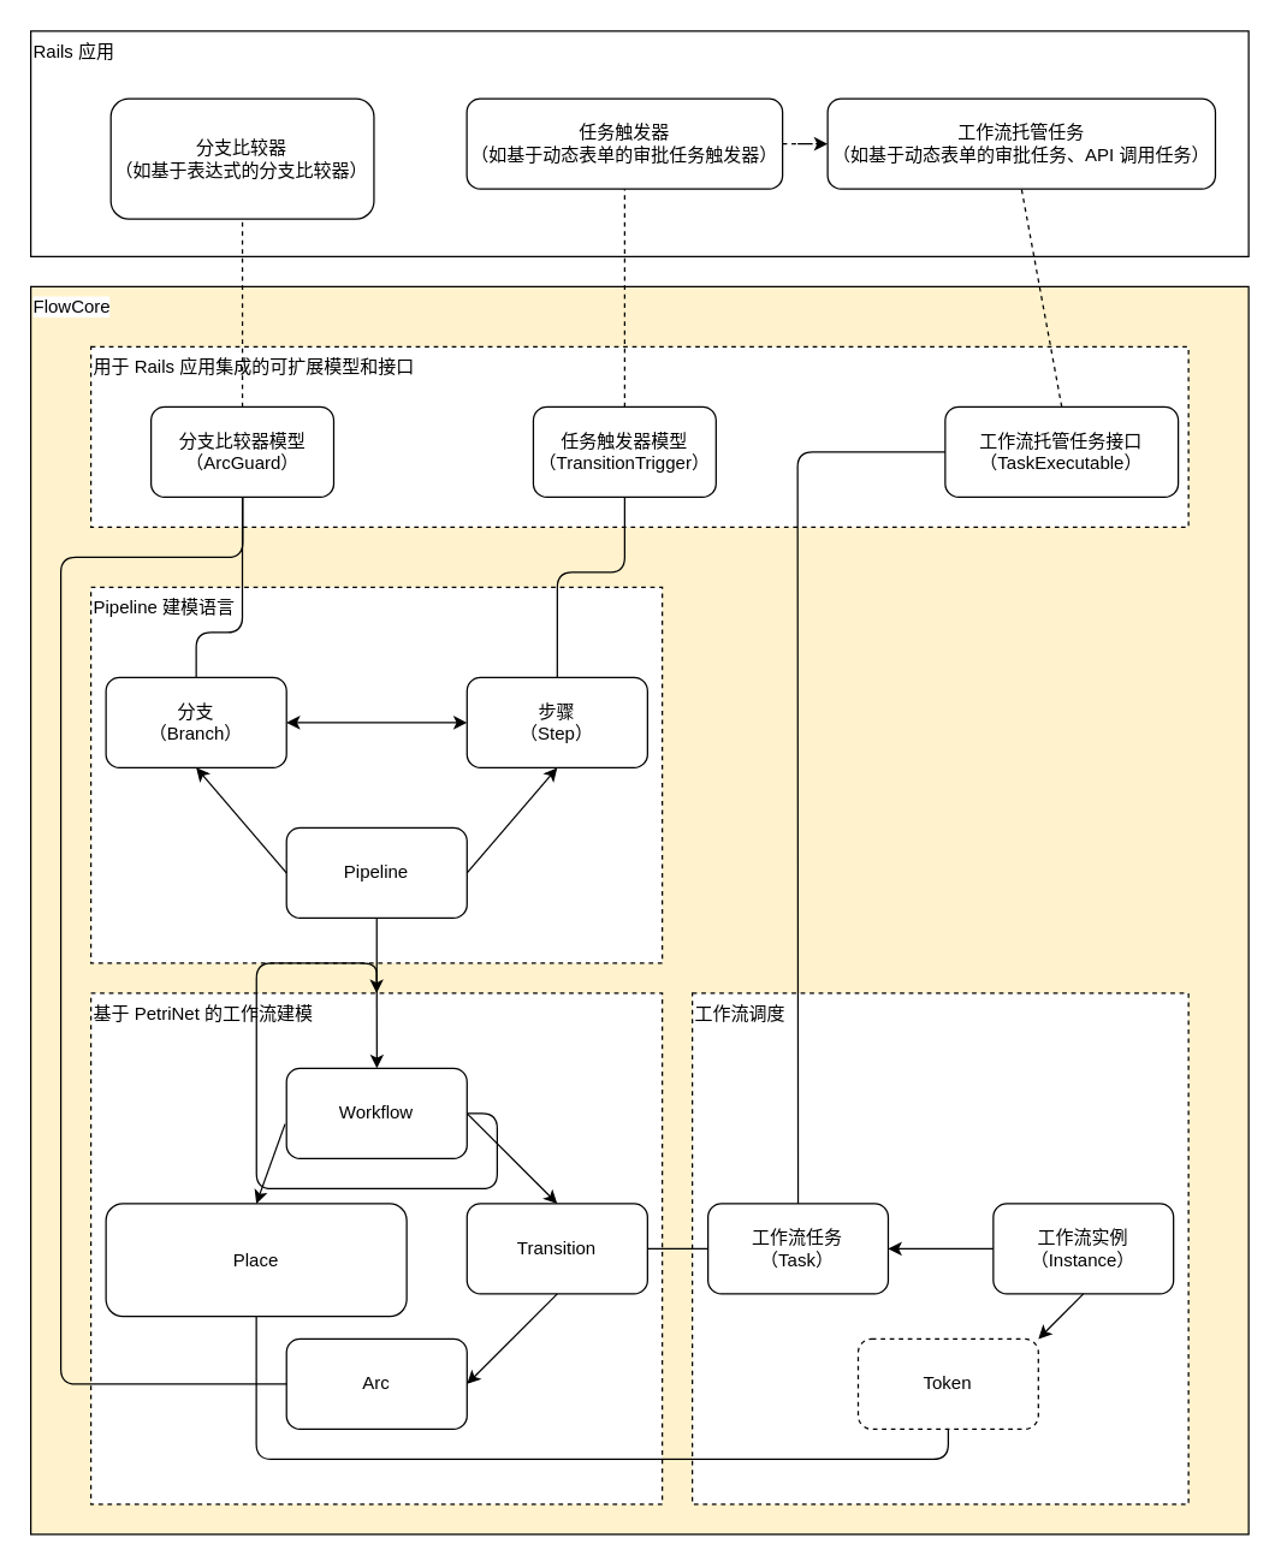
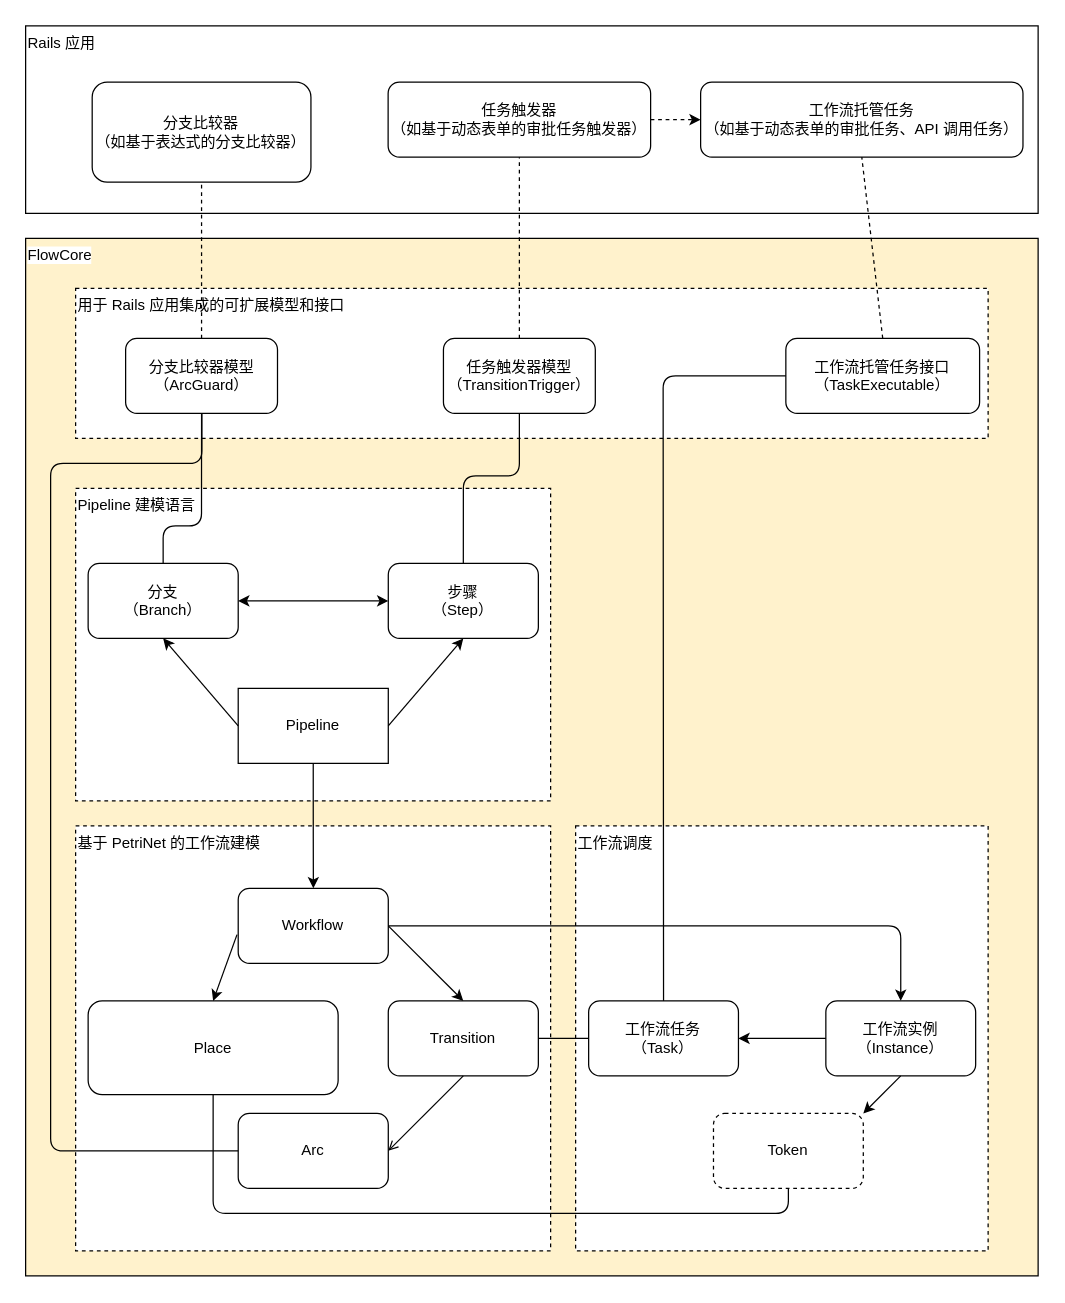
  <mxCell id="0" />
  <mxCell id="1" parent="0" />
  <mxCell id="2" value="FlowCore" style="rounded=0;whiteSpace=wrap;html=1;labelBackgroundColor=#ffffff;align=left;verticalAlign=top;fillColor=#fff2cc;" parent="1" vertex="1"><mxGeometry x="20" y="190" width="810" height="830" as="geometry" /></mxCell>
  <mxCell id="3" style="edgeStyle=orthogonalEdgeStyle;rounded=0;orthogonalLoop=1;jettySize=auto;html=1;exitX=0.5;exitY=1;exitDx=0;exitDy=0;" parent="1" edge="1"><mxGeometry relative="1" as="geometry"><mxPoint x="425" y="130" as="sourcePoint" /><mxPoint x="425" y="130" as="targetPoint" /></mxGeometry></mxCell>
  <mxCell id="4" style="edgeStyle=orthogonalEdgeStyle;rounded=0;orthogonalLoop=1;jettySize=auto;html=1;exitX=0;exitY=0.5;exitDx=0;exitDy=0;entryX=0;entryY=0.5;entryDx=0;entryDy=0;strokeColor=none;" parent="1" source="18" target="44" edge="1"><mxGeometry relative="1" as="geometry"><Array as="points"><mxPoint x="45.312" y="600" /><mxPoint x="45.312" y="270" /></Array></mxGeometry></mxCell>
  <mxCell id="5" style="edgeStyle=orthogonalEdgeStyle;rounded=0;orthogonalLoop=1;jettySize=auto;html=1;exitX=0.5;exitY=1;exitDx=0;exitDy=0;" parent="1" source="2" target="2" edge="1"><mxGeometry relative="1" as="geometry" /></mxCell>
  <mxCell id="6" value="" style="group" parent="1" vertex="1" connectable="0"><mxGeometry x="20" y="20" width="810" height="150" as="geometry" /></mxCell>
  <mxCell id="7" value="Rails 应用" style="rounded=0;whiteSpace=wrap;html=1;labelBackgroundColor=#ffffff;align=left;verticalAlign=top;" parent="6" vertex="1"><mxGeometry width="810" height="150" as="geometry" /></mxCell>
  <mxCell id="8" value="分支比较器&lt;br&gt;（如基于表达式的分支比较器）" style="rounded=1;whiteSpace=wrap;html=1;labelBackgroundColor=#ffffff;align=center;" parent="6" vertex="1"><mxGeometry x="53.25" y="45" width="175" height="80" as="geometry" /></mxCell>
  <mxCell id="9" value="任务触发器&lt;br&gt;（如基于动态表单的审批任务触发器）" style="rounded=1;whiteSpace=wrap;html=1;labelBackgroundColor=#ffffff;align=center;" parent="6" vertex="1"><mxGeometry x="290" y="45" width="210" height="60" as="geometry" /></mxCell>
- <mxCell id="10" value="工作流托管任务&lt;br&gt;（如基于动态表单的审批任务、API 调用任务）" style="rounded=1;whiteSpace=wrap;html=1;labelBackgroundColor=#ffffff;align=center;" parent="6" vertex="1"><mxGeometry x="530" y="45" width="257.88" height="60" as="geometry" /></mxCell>
+ <mxCell id="10" value="工作流托管任务&lt;br&gt;（如基于动态表单的审批任务、API 调用任务）" style="rounded=1;whiteSpace=wrap;html=1;labelBackgroundColor=#ffffff;align=center;" parent="6" vertex="1"><mxGeometry x="540" y="45" width="257.88" height="60" as="geometry" /></mxCell>
  <mxCell id="11" style="edgeStyle=orthogonalEdgeStyle;rounded=0;orthogonalLoop=1;jettySize=auto;html=1;exitX=1;exitY=0.5;exitDx=0;exitDy=0;dashed=1;" parent="6" source="9" target="10" edge="1"><mxGeometry relative="1" as="geometry" /></mxCell>
  <mxCell id="12" style="edgeStyle=none;rounded=0;orthogonalLoop=1;jettySize=auto;html=1;exitX=0.5;exitY=1;exitDx=0;exitDy=0;" parent="1" source="16" edge="1"><mxGeometry relative="1" as="geometry"><mxPoint x="180.066" y="920" as="targetPoint" /></mxGeometry></mxCell>
  <mxCell id="13" value="" style="group" vertex="1" connectable="0" parent="1"><mxGeometry x="60" y="660" width="380" height="340" as="geometry" /></mxCell>
  <mxCell id="14" value="基于 PetriNet 的工作流建模" style="rounded=0;whiteSpace=wrap;html=1;dashed=1;labelBackgroundColor=#ffffff;align=left;verticalAlign=top;" parent="13" vertex="1"><mxGeometry width="380" height="340" as="geometry" /></mxCell>
  <mxCell id="15" value="Workflow" style="rounded=1;whiteSpace=wrap;html=1;" parent="13" vertex="1"><mxGeometry x="130.066" y="50" width="120.057" height="60" as="geometry" /></mxCell>
  <mxCell id="16" value="Place" style="rounded=1;whiteSpace=wrap;html=1;" parent="13" vertex="1"><mxGeometry x="10.009" y="140" width="200" height="75" as="geometry" /></mxCell>
  <mxCell id="17" value="Transition" style="rounded=1;whiteSpace=wrap;html=1;" parent="13" vertex="1"><mxGeometry x="250.123" y="140" width="120.057" height="60" as="geometry" /></mxCell>
  <mxCell id="18" value="Arc" style="rounded=1;whiteSpace=wrap;html=1;" parent="13" vertex="1"><mxGeometry x="130.066" y="230" width="120.057" height="60" as="geometry" /></mxCell>
  <mxCell id="19" style="rounded=0;orthogonalLoop=1;jettySize=auto;html=1;exitX=-0.008;exitY=0.617;exitDx=0;exitDy=0;entryX=0.5;entryY=0;entryDx=0;entryDy=0;exitPerimeter=0;" parent="13" source="15" target="16" edge="1"><mxGeometry relative="1" as="geometry" /></mxCell>
  <mxCell id="20" style="edgeStyle=none;rounded=0;orthogonalLoop=1;jettySize=auto;html=1;exitX=1;exitY=0.5;exitDx=0;exitDy=0;entryX=0.5;entryY=0;entryDx=0;entryDy=0;" parent="13" source="15" target="17" edge="1"><mxGeometry relative="1" as="geometry" /></mxCell>
- <mxCell id="21" style="edgeStyle=none;rounded=0;orthogonalLoop=1;jettySize=auto;html=1;exitX=0.5;exitY=1;exitDx=0;exitDy=0;entryX=1;entryY=0.5;entryDx=0;entryDy=0;" parent="13" source="17" target="18" edge="1"><mxGeometry relative="1" as="geometry" /></mxCell>
+ <mxCell id="21" style="edgeStyle=none;rounded=0;orthogonalLoop=1;jettySize=auto;html=1;exitX=0.5;exitY=1;exitDx=0;exitDy=0;entryX=1;entryY=0.5;entryDx=0;entryDy=0;endArrow=open;" parent="13" source="17" target="18" edge="1"><mxGeometry relative="1" as="geometry" /></mxCell>
  <mxCell id="22" value="" style="group" vertex="1" connectable="0" parent="1"><mxGeometry x="60" y="390" width="380" height="250" as="geometry" /></mxCell>
  <mxCell id="23" value="Pipeline 建模语言" style="rounded=0;whiteSpace=wrap;html=1;dashed=1;align=left;verticalAlign=top;" parent="22" vertex="1"><mxGeometry width="380" height="250" as="geometry" /></mxCell>
- <mxCell id="24" value="Pipeline" style="rounded=1;whiteSpace=wrap;html=1;" parent="22" vertex="1"><mxGeometry x="130.066" y="160" width="120.057" height="60" as="geometry" /></mxCell>
+ <mxCell id="24" value="Pipeline" style="whiteSpace=wrap;html=1;rounded=0;" parent="22" vertex="1"><mxGeometry x="130.066" y="160" width="120.057" height="60" as="geometry" /></mxCell>
  <mxCell id="25" value="步骤&lt;br&gt;（Step）" style="rounded=1;whiteSpace=wrap;html=1;" parent="22" vertex="1"><mxGeometry x="250.127" y="60" width="120.057" height="60" as="geometry" /></mxCell>
  <mxCell id="26" value="分支&lt;br&gt;（Branch）" style="rounded=1;whiteSpace=wrap;html=1;" parent="22" vertex="1"><mxGeometry x="10.006" y="60" width="120.057" height="60" as="geometry" /></mxCell>
  <mxCell id="27" style="edgeStyle=none;rounded=1;orthogonalLoop=1;jettySize=auto;html=1;exitX=1;exitY=0.5;exitDx=0;exitDy=0;entryX=0.5;entryY=1;entryDx=0;entryDy=0;endArrow=classic;endFill=1;startArrow=none;startFill=0;" parent="22" source="24" target="25" edge="1"><mxGeometry relative="1" as="geometry" /></mxCell>
  <mxCell id="28" style="edgeStyle=none;rounded=1;orthogonalLoop=1;jettySize=auto;html=1;exitX=0;exitY=0.5;exitDx=0;exitDy=0;entryX=0.5;entryY=1;entryDx=0;entryDy=0;endArrow=classic;endFill=1;" parent="22" source="24" target="26" edge="1"><mxGeometry relative="1" as="geometry" /></mxCell>
  <mxCell id="29" style="edgeStyle=none;rounded=1;orthogonalLoop=1;jettySize=auto;html=1;entryX=0;entryY=0.5;entryDx=0;entryDy=0;endArrow=classic;endFill=1;startArrow=classic;startFill=1;exitX=1;exitY=0.5;exitDx=0;exitDy=0;" parent="22" source="26" target="25" edge="1"><mxGeometry relative="1" as="geometry"><mxPoint x="220" y="70" as="sourcePoint" /></mxGeometry></mxCell>
  <mxCell id="30" value="" style="group" vertex="1" connectable="0" parent="1"><mxGeometry x="460" y="660" width="330" height="340" as="geometry" /></mxCell>
  <mxCell id="31" value="工作流调度" style="rounded=0;whiteSpace=wrap;html=1;dashed=1;labelBackgroundColor=#ffffff;align=left;verticalAlign=top;" parent="30" vertex="1"><mxGeometry width="330" height="340" as="geometry" /></mxCell>
  <mxCell id="32" value="工作流任务&lt;br&gt;（Task）" style="rounded=1;whiteSpace=wrap;html=1;" parent="30" vertex="1"><mxGeometry x="10.415" y="140" width="119.849" height="60" as="geometry" /></mxCell>
  <mxCell id="33" value="工作流实例&lt;br&gt;（Instance）" style="rounded=1;whiteSpace=wrap;html=1;" parent="30" vertex="1"><mxGeometry x="200.176" y="140" width="119.849" height="60" as="geometry" /></mxCell>
  <mxCell id="34" value="Token" style="rounded=1;whiteSpace=wrap;html=1;dashed=1;" parent="30" vertex="1"><mxGeometry x="110.289" y="230" width="119.849" height="60" as="geometry" /></mxCell>
  <mxCell id="35" style="edgeStyle=none;rounded=0;orthogonalLoop=1;jettySize=auto;html=1;exitX=0;exitY=0.5;exitDx=0;exitDy=0;entryX=1;entryY=0.5;entryDx=0;entryDy=0;" parent="30" source="33" target="32" edge="1"><mxGeometry relative="1" as="geometry" /></mxCell>
  <mxCell id="36" style="edgeStyle=none;rounded=0;orthogonalLoop=1;jettySize=auto;html=1;exitX=0.5;exitY=1;exitDx=0;exitDy=0;entryX=1;entryY=0;entryDx=0;entryDy=0;" parent="30" source="33" target="34" edge="1"><mxGeometry relative="1" as="geometry" /></mxCell>
- <mxCell id="37" style="edgeStyle=orthogonalEdgeStyle;rounded=1;orthogonalLoop=1;jettySize=auto;html=1;exitX=1;exitY=0.5;exitDx=0;exitDy=0;" parent="1" source="15" target="14" edge="1"><mxGeometry relative="1" as="geometry" /></mxCell>
+ <mxCell id="37" style="edgeStyle=orthogonalEdgeStyle;rounded=1;orthogonalLoop=1;jettySize=auto;html=1;exitX=1;exitY=0.5;exitDx=0;exitDy=0;entryX=0.5;entryY=0;entryDx=0;entryDy=0;" parent="1" source="15" target="33" edge="1"><mxGeometry relative="1" as="geometry" /></mxCell>
  <mxCell id="38" value="" style="endArrow=none;html=1;entryX=0;entryY=0.5;entryDx=0;entryDy=0;exitX=1;exitY=0.5;exitDx=0;exitDy=0;" parent="1" source="17" target="32" edge="1"><mxGeometry width="50" height="50" relative="1" as="geometry"><mxPoint x="420.18" y="510" as="sourcePoint" /><mxPoint x="470.18" y="460" as="targetPoint" /></mxGeometry></mxCell>
  <mxCell id="39" style="edgeStyle=orthogonalEdgeStyle;rounded=1;orthogonalLoop=1;jettySize=auto;html=1;exitX=0.5;exitY=1;exitDx=0;exitDy=0;entryX=0.5;entryY=1;entryDx=0;entryDy=0;endArrow=none;endFill=0;" parent="1" source="16" target="34" edge="1"><mxGeometry relative="1" as="geometry" /></mxCell>
  <mxCell id="40" value="" style="group" vertex="1" connectable="0" parent="1"><mxGeometry x="60" y="230" width="730" height="120" as="geometry" /></mxCell>
  <mxCell id="41" value="用于 Rails 应用集成的可扩展模型和接口" style="rounded=0;whiteSpace=wrap;html=1;labelBackgroundColor=#ffffff;align=left;dashed=1;verticalAlign=top;strokeWidth=1;perimeterSpacing=1;" parent="40" vertex="1"><mxGeometry width="730" height="120" as="geometry" /></mxCell>
  <mxCell id="42" value="任务触发器模型&lt;br&gt;（TransitionTrigger）" style="rounded=1;whiteSpace=wrap;html=1;labelBackgroundColor=#ffffff;align=center;" parent="40" vertex="1"><mxGeometry x="294.248" y="40" width="121.5" height="60" as="geometry" /></mxCell>
  <mxCell id="43" value="工作流托管任务接口&lt;br&gt;（TaskExecutable）" style="rounded=1;whiteSpace=wrap;html=1;labelBackgroundColor=#ffffff;align=center;" parent="40" vertex="1"><mxGeometry x="568.185" y="40" width="155" height="60" as="geometry" /></mxCell>
  <mxCell id="44" value="分支比较器模型&lt;br&gt;（ArcGuard）" style="rounded=1;whiteSpace=wrap;html=1;labelBackgroundColor=#ffffff;align=center;" parent="40" vertex="1"><mxGeometry x="39.997" y="40" width="121.5" height="60" as="geometry" /></mxCell>
  <mxCell id="45" value="" style="endArrow=none;html=1;entryX=0;entryY=0.5;entryDx=0;entryDy=0;exitX=0.5;exitY=0;exitDx=0;exitDy=0;" parent="1" source="32" target="43" edge="1"><mxGeometry width="50" height="50" relative="1" as="geometry"><mxPoint x="511.062" y="310" as="sourcePoint" /><mxPoint x="561.688" y="260" as="targetPoint" /><Array as="points"><mxPoint x="530" y="300" /></Array></mxGeometry></mxCell>
  <mxCell id="46" style="edgeStyle=orthogonalEdgeStyle;rounded=1;orthogonalLoop=1;jettySize=auto;html=1;exitX=0.5;exitY=1;exitDx=0;exitDy=0;entryX=0.5;entryY=0;entryDx=0;entryDy=0;startArrow=none;startFill=0;endArrow=none;endFill=0;" parent="1" source="42" target="25" edge="1"><mxGeometry relative="1" as="geometry"><Array as="points"><mxPoint x="415" y="380" /><mxPoint x="370" y="380" /></Array></mxGeometry></mxCell>
  <mxCell id="47" value="" style="endArrow=none;dashed=1;html=1;entryX=0.5;entryY=1;entryDx=0;entryDy=0;exitX=0.5;exitY=0;exitDx=0;exitDy=0;" parent="1" source="42" target="9" edge="1"><mxGeometry width="50" height="50" relative="1" as="geometry"><mxPoint x="300" y="160" as="sourcePoint" /><mxPoint x="350" y="110" as="targetPoint" /></mxGeometry></mxCell>
  <mxCell id="48" value="" style="endArrow=none;dashed=1;html=1;entryX=0.5;entryY=1;entryDx=0;entryDy=0;exitX=0.5;exitY=0;exitDx=0;exitDy=0;" parent="1" source="43" target="10" edge="1"><mxGeometry width="50" height="50" relative="1" as="geometry"><mxPoint x="660" y="160" as="sourcePoint" /><mxPoint x="710" y="110" as="targetPoint" /></mxGeometry></mxCell>
  <mxCell id="49" value="" style="endArrow=none;dashed=1;html=1;entryX=0.5;entryY=1;entryDx=0;entryDy=0;exitX=0.5;exitY=0;exitDx=0;exitDy=0;" parent="1" source="44" target="8" edge="1"><mxGeometry width="50" height="50" relative="1" as="geometry"><mxPoint x="80" y="150" as="sourcePoint" /><mxPoint x="130" y="100" as="targetPoint" /></mxGeometry></mxCell>
  <mxCell id="50" style="edgeStyle=orthogonalEdgeStyle;rounded=1;orthogonalLoop=1;jettySize=auto;html=1;entryX=0;entryY=0.5;entryDx=0;entryDy=0;startArrow=none;startFill=0;endArrow=none;endFill=0;" parent="1" target="18" edge="1"><mxGeometry relative="1" as="geometry"><mxPoint x="161" y="330" as="sourcePoint" /><Array as="points"><mxPoint x="161" y="370" /><mxPoint x="40" y="370" /><mxPoint x="40" y="920" /></Array></mxGeometry></mxCell>
  <mxCell id="51" style="edgeStyle=orthogonalEdgeStyle;rounded=1;orthogonalLoop=1;jettySize=auto;html=1;exitX=0.5;exitY=1;exitDx=0;exitDy=0;entryX=0.5;entryY=0;entryDx=0;entryDy=0;startArrow=none;startFill=0;endArrow=none;endFill=0;" parent="1" source="44" target="26" edge="1"><mxGeometry relative="1" as="geometry"><Array as="points"><mxPoint x="161" y="420" /><mxPoint x="130" y="420" /></Array></mxGeometry></mxCell>
  <mxCell id="52" style="edgeStyle=orthogonalEdgeStyle;rounded=1;orthogonalLoop=1;jettySize=auto;html=1;exitX=0.5;exitY=1;exitDx=0;exitDy=0;startArrow=none;startFill=0;endArrow=classic;endFill=1;" parent="1" source="24" target="15" edge="1"><mxGeometry relative="1" as="geometry" /></mxCell>
